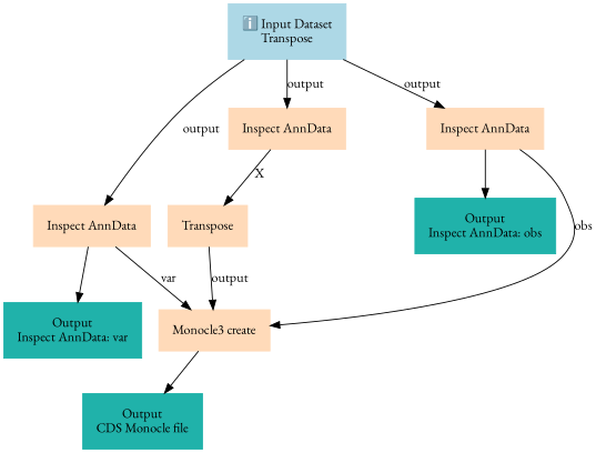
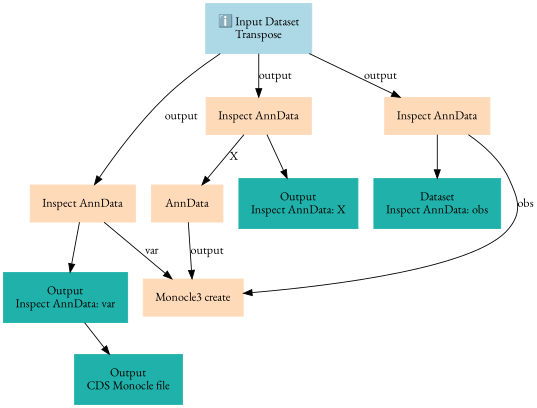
  digraph {
    fontname="EB Garamond"
    node [color=peachpuff fontname="EB Garamond" margin="0.2,0.2" shape=box style=filled]
    edge [fontname="EB Garamond"]
    n1 [color=lightblue label="ℹ️ Input Dataset\nTranspose"]
    n2 [label="Inspect AnnData"]
    n3 [label="Inspect AnnData"]
    n4 [label="Inspect AnnData"]
-   n5 [color=lightseagreen label="Output\nInspect AnnData: obs"]
+   n5 [color=lightseagreen label="Dataset\nInspect AnnData: obs"]
    n6 [label="Monocle3 create"]
    n7 [color=lightseagreen label="Output\nInspect AnnData: var"]
-   n9 [label=Transpose]
+   n8 [color=lightseagreen label="Output\nInspect AnnData: X"]
+   n9 [label=AnnData]
    n10 [color=lightseagreen label="Output\nCDS Monocle file"]
    n1 -> n2 [label=output]
    n1 -> n3 [label=output]
    n1 -> n4 [label=output]
    n2 -> n5
    n2 -> n6 [label=obs]
    n3 -> n6 [label=var]
    n3 -> n7
+   n4 -> n8
    n4 -> n9 [label=X]
-   n6 -> n10
+   n7 -> n10
    n9 -> n6 [label=output]
  }
